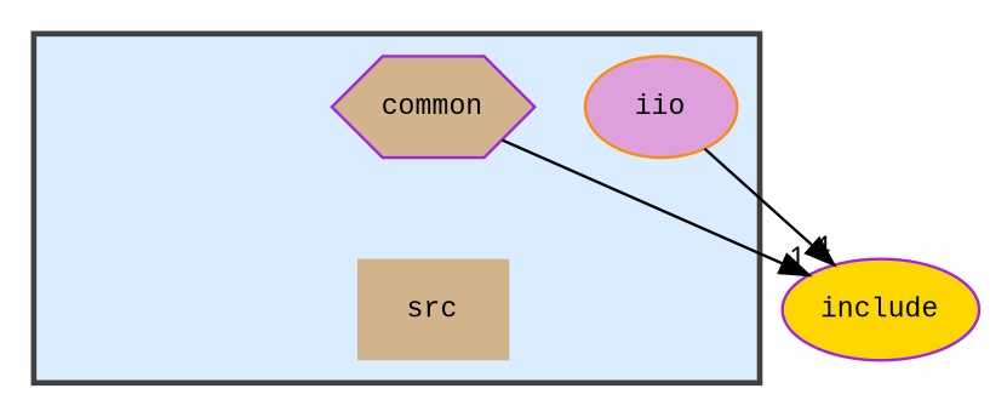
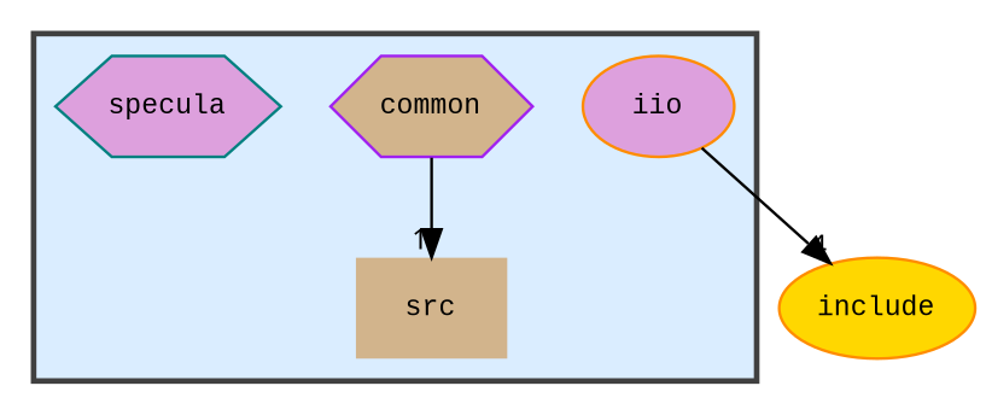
  digraph {
    compound=true
    fontname="Liberation Mono"
    node [fontname="Liberation Mono" fontsize=10 shape=hexagon style="filled," fillcolor=tan color=purple]
    edge [fontname="Liberation Mono" fontsize=10 labeldistance=1.5 labelfontname=Iosevka labelfontsize=10 style=solid]
    n1 [label=src shape=plaintext style=filled]
    n2 [label=common]
    n3 [color=darkorange fillcolor=plum label=iio shape=ellipse]
-   n5 [fillcolor=gold label=include shape=ellipse style=filled]
+   n4 [color=teal fillcolor=plum label=specula]
+   n5 [color=darkorange fillcolor=gold label=include shape=ellipse style=filled]
    subgraph cluster_1 {
      bgcolor="#daedff"
      fontsize=10
      pencolor=grey25
      style="filled,bold,"
      n1
      n2
      n3
+     n4
    }
-   n2 -> n5 [headlabel=1]
+   n2 -> n1 [headlabel=1]
    n3 -> n5 [headlabel=4]
  }
